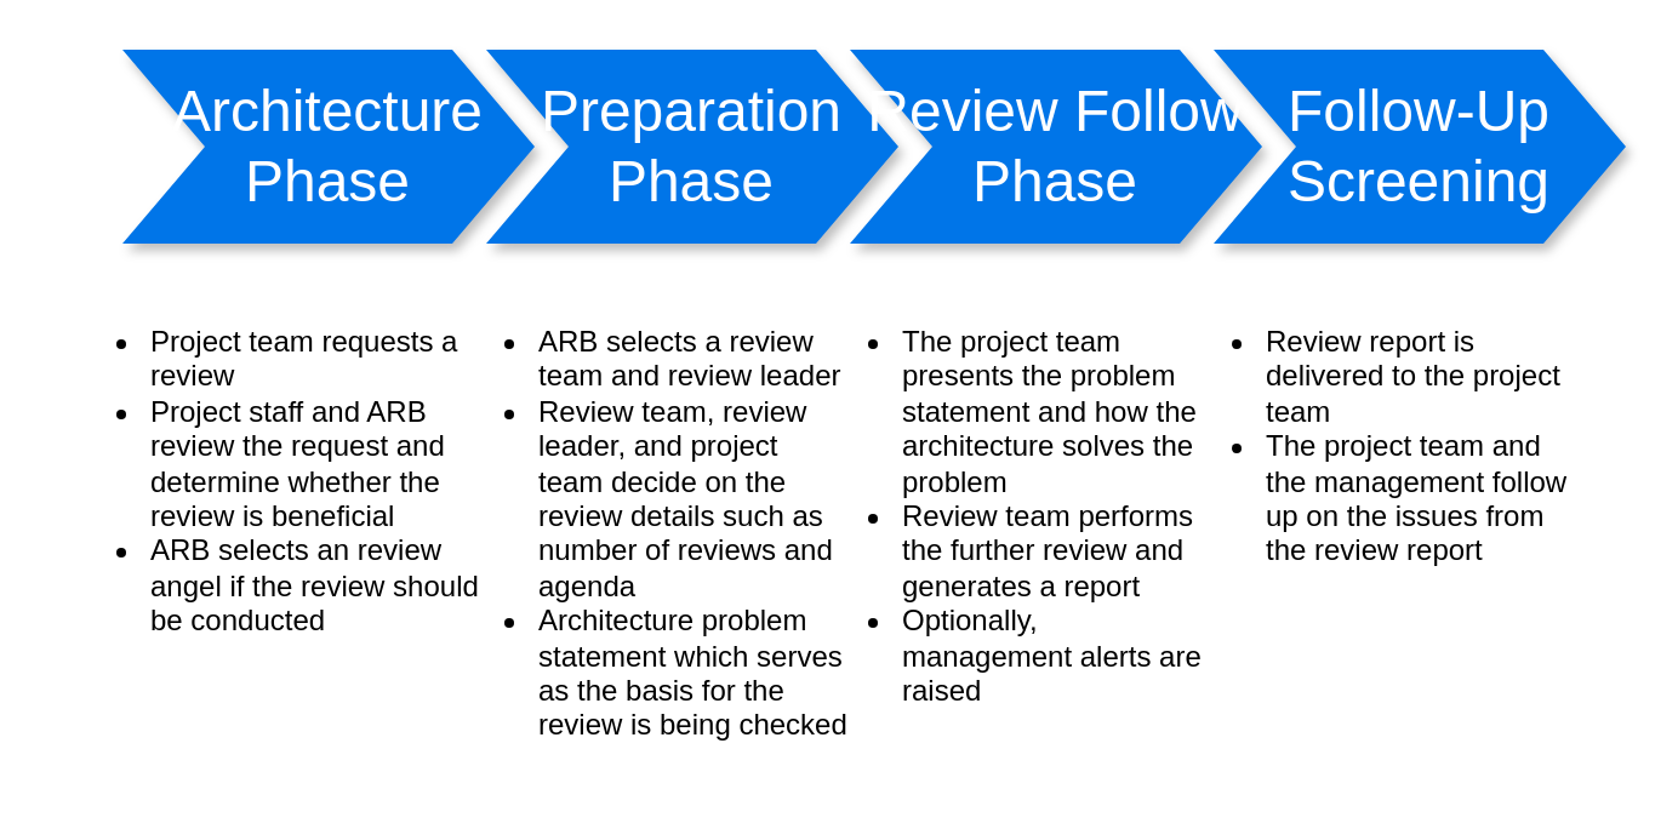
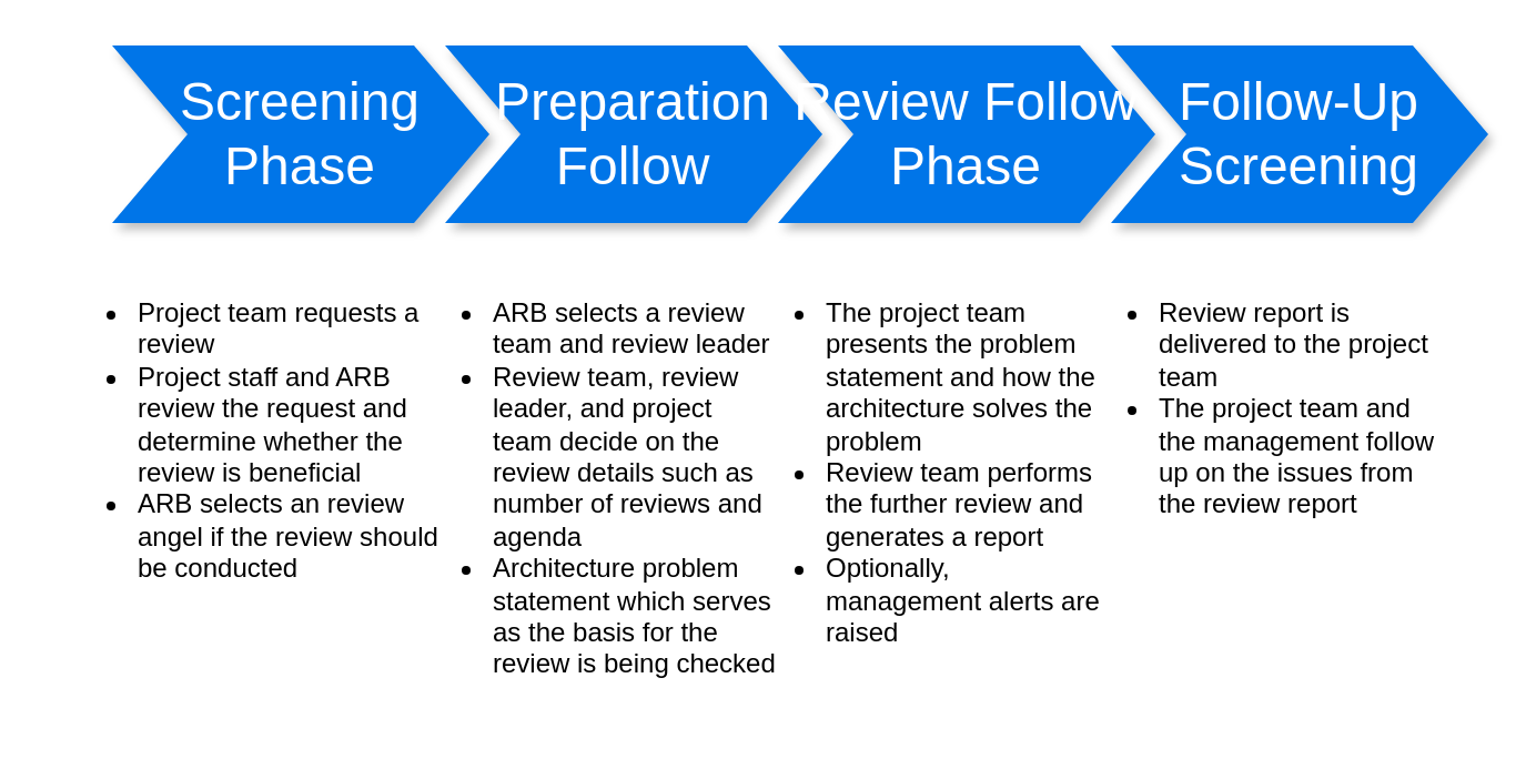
  <mxCell id="0" />
  <mxCell id="1" parent="0" />
- <mxCell id="2" value="Architecture Phase" style="shape=step;whiteSpace=wrap;html=1;fontSize=24;fillColor=#0075E8;fontColor=#FFFFFF;strokeColor=none;shadow=1;" parent="1" vertex="1"><mxGeometry x="50" y="20" width="170" height="80" as="geometry" /></mxCell>
- <mxCell id="3" value="Preparation&lt;br style=&quot;font-size: 24px;&quot;&gt;Phase" style="shape=step;whiteSpace=wrap;html=1;fontSize=24;fontColor=#FFFFFF;strokeColor=none;fillColor=#0075E8;shadow=1;" parent="1" vertex="1"><mxGeometry x="200" y="20" width="170" height="80" as="geometry" /></mxCell>
+ <mxCell id="2" value="Screening Phase" style="shape=step;whiteSpace=wrap;html=1;fontSize=24;fillColor=#0075E8;fontColor=#FFFFFF;strokeColor=none;shadow=1;" parent="1" vertex="1"><mxGeometry x="50" y="20" width="170" height="80" as="geometry" /></mxCell>
+ <mxCell id="3" value="Preparation&lt;br style=&quot;font-size: 24px;&quot;&gt;Follow" style="shape=step;whiteSpace=wrap;html=1;fontSize=24;fontColor=#FFFFFF;strokeColor=none;fillColor=#0075E8;shadow=1;" parent="1" vertex="1"><mxGeometry x="200" y="20" width="170" height="80" as="geometry" /></mxCell>
  <mxCell id="4" value="Review Follow&lt;br style=&quot;font-size: 24px;&quot;&gt;Phase" style="shape=step;whiteSpace=wrap;html=1;fontSize=24;fontColor=#FFFFFF;strokeColor=none;fillColor=#0075E8;shadow=1;" parent="1" vertex="1"><mxGeometry x="350" y="20" width="170" height="80" as="geometry" /></mxCell>
  <mxCell id="5" value="Follow-Up Screening" style="shape=step;whiteSpace=wrap;html=1;fontSize=24;fontColor=#FFFFFF;strokeColor=none;fillColor=#0075E8;shadow=1;" parent="1" vertex="1"><mxGeometry x="500" y="20" width="170" height="80" as="geometry" /></mxCell>
  <mxCell id="6" value="&lt;ul&gt;&lt;li&gt;&lt;span&gt;Project team requests a review&lt;/span&gt;&lt;/li&gt;&lt;li&gt;&lt;span&gt;Project staff and ARB review the request and determine whether the review is beneficial&lt;/span&gt;&lt;/li&gt;&lt;li&gt;&lt;span&gt;ARB selects an review angel if the review should be conducted&lt;/span&gt;&lt;/li&gt;&lt;/ul&gt;" style="text;spacingTop=-5;fillColor=#ffffff;whiteSpace=wrap;html=1;align=left;fontSize=12;fontFamily=Helvetica;fillColor=none;strokeColor=none;" parent="1" vertex="1"><mxGeometry x="20" y="120" width="180" height="200" as="geometry" /></mxCell>
  <mxCell id="7" value="&lt;ul&gt;&lt;li&gt;ARB selects a review team and review leader&lt;/li&gt;&lt;li&gt;Review team, review leader, and project team decide on the review details such as number of reviews and agenda&lt;/li&gt;&lt;li&gt;Architecture problem statement which serves as the basis for the review is being checked&lt;/li&gt;&lt;/ul&gt;" style="text;spacingTop=-5;fillColor=#ffffff;whiteSpace=wrap;html=1;align=left;fontSize=12;fontFamily=Helvetica;fillColor=none;strokeColor=none;" parent="1" vertex="1"><mxGeometry x="180" y="120" width="170" height="200" as="geometry" /></mxCell>
  <mxCell id="8" value="&lt;ul&gt;&lt;li&gt;The project team presents the problem statement and how the architecture solves the problem&lt;/li&gt;&lt;li&gt;Review team performs the further review and generates a report&lt;/li&gt;&lt;li&gt;Optionally, management alerts are raised&lt;/li&gt;&lt;/ul&gt;" style="text;spacingTop=-5;fillColor=#ffffff;whiteSpace=wrap;html=1;align=left;fontSize=12;fontFamily=Helvetica;fillColor=none;strokeColor=none;" parent="1" vertex="1"><mxGeometry x="330" y="120" width="170" height="200" as="geometry" /></mxCell>
  <mxCell id="9" value="&lt;ul&gt;&lt;li&gt;Review report is delivered to the project team&lt;/li&gt;&lt;li&gt;The project team and the management follow up on the issues from the review report&lt;/li&gt;&lt;/ul&gt;" style="text;spacingTop=-5;fillColor=#ffffff;whiteSpace=wrap;html=1;align=left;fontSize=12;fontFamily=Helvetica;fillColor=none;strokeColor=none;" parent="1" vertex="1"><mxGeometry x="480" y="120" width="170" height="200" as="geometry" /></mxCell>
